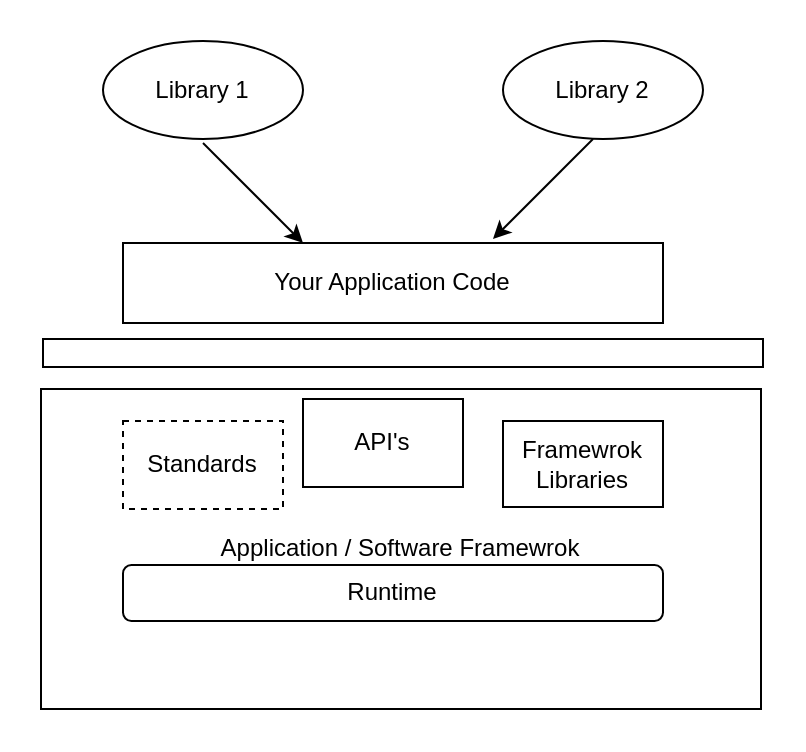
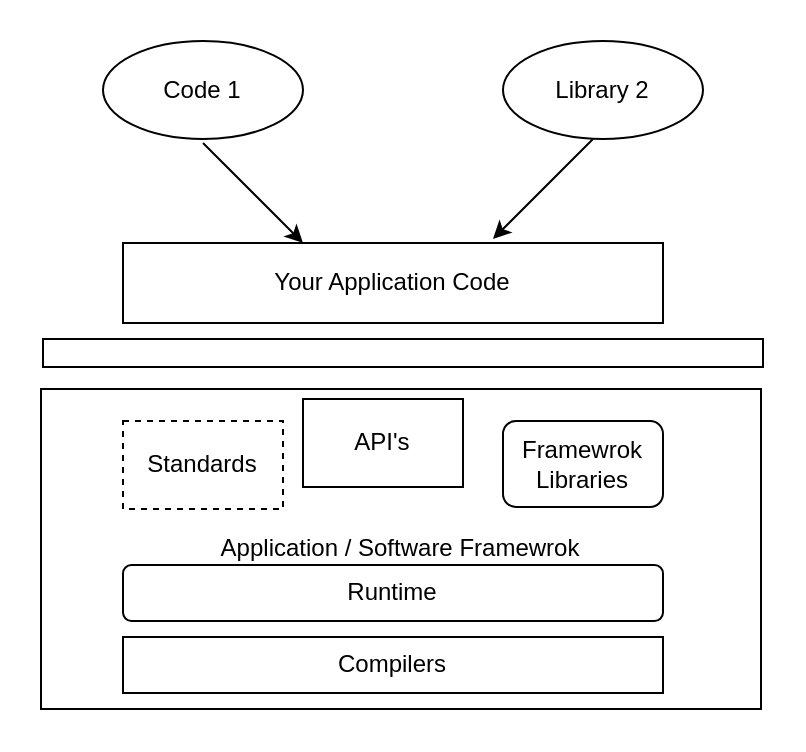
  <mxCell id="0" />
  <mxCell id="1" parent="0" />
  <mxCell id="2" value="Application / Software Framewrok" style="rounded=0;whiteSpace=wrap;html=1;" vertex="1" parent="1"><mxGeometry x="20" y="194" width="360" height="160" as="geometry" /></mxCell>
  <mxCell id="3" value="Runtime" style="whiteSpace=wrap;html=1;rounded=1;" parent="1" vertex="1"><mxGeometry x="61" y="282" width="270" height="28" as="geometry" /></mxCell>
- <mxCell id="4" value="Framewrok Libraries" style="rounded=0;whiteSpace=wrap;html=1;" parent="1" vertex="1"><mxGeometry x="251" y="210" width="80" height="43" as="geometry" /></mxCell>
+ <mxCell id="4" value="Framewrok Libraries" style="whiteSpace=wrap;html=1;rounded=1;" parent="1" vertex="1"><mxGeometry x="251" y="210" width="80" height="43" as="geometry" /></mxCell>
  <mxCell id="5" value="Standards" style="rounded=0;whiteSpace=wrap;html=1;dashed=1;" parent="1" vertex="1"><mxGeometry x="61" y="210" width="80" height="44" as="geometry" /></mxCell>
  <mxCell id="6" value="Your Application Code" style="rounded=0;whiteSpace=wrap;html=1;" parent="1" vertex="1"><mxGeometry x="61" y="121" width="270" height="40" as="geometry" /></mxCell>
  <mxCell id="7" value="" style="rounded=0;whiteSpace=wrap;html=1;" parent="1" vertex="1"><mxGeometry x="21" y="169" width="360" height="14" as="geometry" /></mxCell>
- <mxCell id="8" value="Library 1" style="ellipse;whiteSpace=wrap;html=1;" vertex="1" parent="1"><mxGeometry x="51" y="20" width="100" height="49" as="geometry" /></mxCell>
+ <mxCell id="8" value="Code 1" style="ellipse;whiteSpace=wrap;html=1;" vertex="1" parent="1"><mxGeometry x="51" y="20" width="100" height="49" as="geometry" /></mxCell>
  <mxCell id="9" value="Library 2" style="ellipse;whiteSpace=wrap;html=1;" vertex="1" parent="1"><mxGeometry x="251" y="20" width="100" height="49" as="geometry" /></mxCell>
  <mxCell id="10" value="" style="endArrow=classic;html=1;rounded=0;" edge="1" parent="1"><mxGeometry width="50" height="50" relative="1" as="geometry"><mxPoint x="296" y="69" as="sourcePoint" /><mxPoint x="246" y="119" as="targetPoint" /></mxGeometry></mxCell>
  <mxCell id="11" value="" style="endArrow=classic;html=1;rounded=0;" edge="1" parent="1"><mxGeometry width="50" height="50" relative="1" as="geometry"><mxPoint x="101" y="71" as="sourcePoint" /><mxPoint x="151" y="121" as="targetPoint" /></mxGeometry></mxCell>
  <mxCell id="12" value="API's" style="rounded=0;whiteSpace=wrap;html=1;" vertex="1" parent="1"><mxGeometry x="151" y="199" width="80" height="44" as="geometry" /></mxCell>
+ <mxCell id="13" value="Compilers" style="rounded=0;whiteSpace=wrap;html=1;" vertex="1" parent="1"><mxGeometry x="61" y="318" width="270" height="28" as="geometry" /></mxCell>
